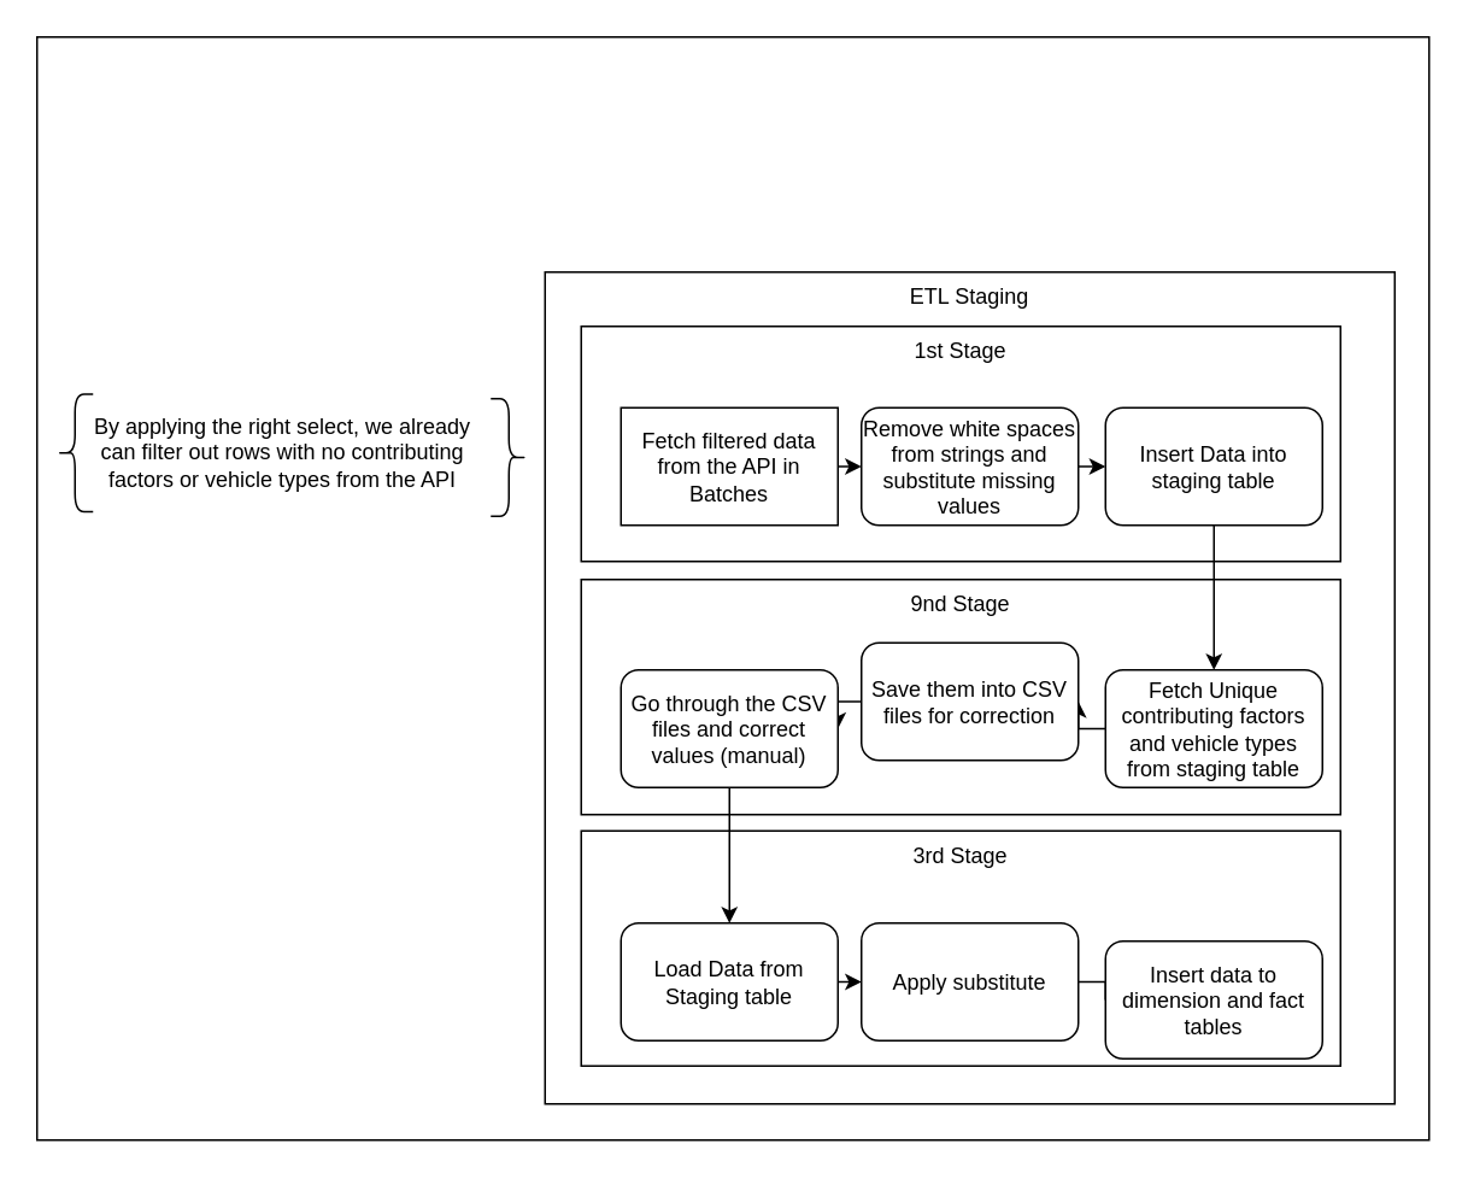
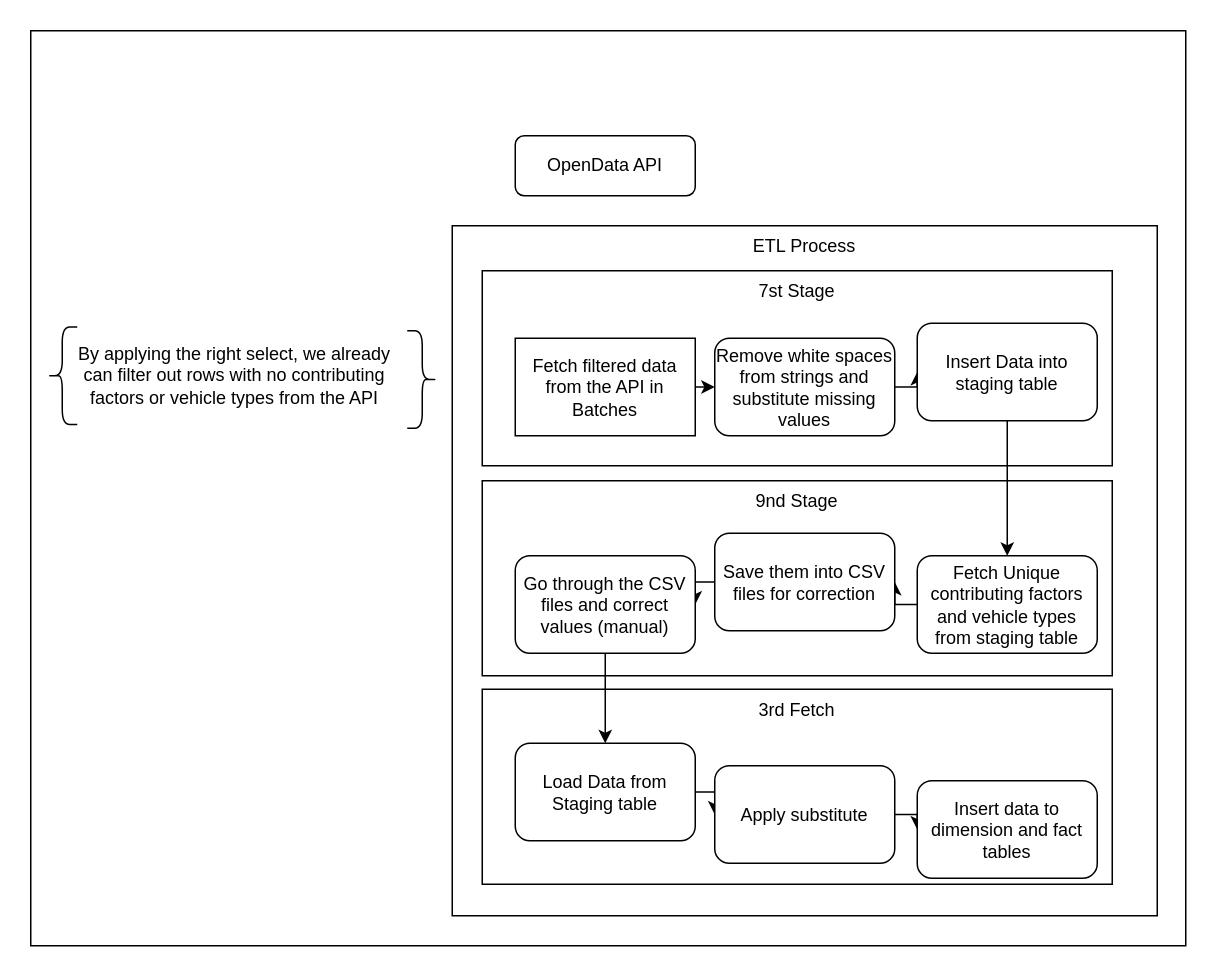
  <mxCell id="0" />
  <mxCell id="1" parent="0" />
  <mxCell id="2" value="" style="verticalLabelPosition=bottom;verticalAlign=top;html=1;shape=mxgraph.basic.rect;fillColor2=none;strokeWidth=1;size=20;indent=5;" vertex="1" parent="1"><mxGeometry x="20" y="20" width="770" height="610" as="geometry" /></mxCell>
- <mxCell id="3" value="ETL Staging" style="rounded=0;whiteSpace=wrap;html=1;verticalAlign=top;" parent="1" vertex="1"><mxGeometry x="301" y="150" width="470" height="460" as="geometry" /></mxCell>
- <mxCell id="4" value="3rd Stage" style="rounded=0;whiteSpace=wrap;html=1;verticalAlign=top;" parent="1" vertex="1"><mxGeometry x="321" y="459" width="420" height="130" as="geometry" /></mxCell>
- <mxCell id="5" value="1st Stage" style="rounded=0;whiteSpace=wrap;html=1;verticalAlign=top;" parent="1" vertex="1"><mxGeometry x="321" y="180" width="420" height="130" as="geometry" /></mxCell>
+ <mxCell id="3" value="ETL Process" style="rounded=0;whiteSpace=wrap;html=1;verticalAlign=top;" parent="1" vertex="1"><mxGeometry x="301" y="150" width="470" height="460" as="geometry" /></mxCell>
+ <mxCell id="4" value="3rd Fetch" style="rounded=0;whiteSpace=wrap;html=1;verticalAlign=top;" parent="1" vertex="1"><mxGeometry x="321" y="459" width="420" height="130" as="geometry" /></mxCell>
+ <mxCell id="5" value="7st Stage" style="rounded=0;whiteSpace=wrap;html=1;verticalAlign=top;" parent="1" vertex="1"><mxGeometry x="321" y="180" width="420" height="130" as="geometry" /></mxCell>
+ <mxCell id="6" value="OpenData API" style="rounded=1;whiteSpace=wrap;html=1;fontSize=12;glass=0;strokeWidth=1;shadow=0;" parent="1" vertex="1"><mxGeometry x="343" y="90" width="120" height="40" as="geometry" /></mxCell>
  <mxCell id="7" style="edgeStyle=orthogonalEdgeStyle;rounded=0;orthogonalLoop=1;jettySize=auto;html=1;exitX=1;exitY=0.5;exitDx=0;exitDy=0;entryX=0;entryY=0.5;entryDx=0;entryDy=0;" parent="1" source="8" target="10" edge="1"><mxGeometry relative="1" as="geometry" /></mxCell>
  <mxCell id="8" value="Fetch filtered data from the API in Batches" style="whiteSpace=wrap;html=1;fontSize=12;glass=0;strokeWidth=1;shadow=0;rounded=0;" parent="1" vertex="1"><mxGeometry x="343" y="225" width="120" height="65" as="geometry" /></mxCell>
  <mxCell id="9" style="edgeStyle=orthogonalEdgeStyle;rounded=0;orthogonalLoop=1;jettySize=auto;html=1;exitX=1;exitY=0.5;exitDx=0;exitDy=0;entryX=0;entryY=0.5;entryDx=0;entryDy=0;" parent="1" source="10" target="15" edge="1"><mxGeometry relative="1" as="geometry" /></mxCell>
  <mxCell id="10" value="Remove white spaces from strings and substitute missing values" style="rounded=1;whiteSpace=wrap;html=1;fontSize=12;glass=0;strokeWidth=1;shadow=0;" parent="1" vertex="1"><mxGeometry x="476" y="225" width="120" height="65" as="geometry" /></mxCell>
  <mxCell id="11" value="9nd Stage" style="rounded=0;whiteSpace=wrap;html=1;verticalAlign=top;" parent="1" vertex="1"><mxGeometry x="321" y="320" width="420" height="130" as="geometry" /></mxCell>
  <mxCell id="12" style="edgeStyle=orthogonalEdgeStyle;rounded=0;orthogonalLoop=1;jettySize=auto;html=1;exitX=0;exitY=0.5;exitDx=0;exitDy=0;entryX=1;entryY=0.5;entryDx=0;entryDy=0;" parent="1" source="13" target="17" edge="1"><mxGeometry relative="1" as="geometry" /></mxCell>
  <mxCell id="13" value="Fetch Unique contributing factors and vehicle types from staging table" style="rounded=1;whiteSpace=wrap;html=1;fontSize=12;glass=0;strokeWidth=1;shadow=0;" parent="1" vertex="1"><mxGeometry x="611" y="370" width="120" height="65" as="geometry" /></mxCell>
  <mxCell id="14" style="edgeStyle=orthogonalEdgeStyle;rounded=0;orthogonalLoop=1;jettySize=auto;html=1;exitX=0.5;exitY=1;exitDx=0;exitDy=0;entryX=0.5;entryY=0;entryDx=0;entryDy=0;" parent="1" source="15" target="13" edge="1"><mxGeometry relative="1" as="geometry" /></mxCell>
- <mxCell id="15" value="Insert Data into staging table" style="rounded=1;whiteSpace=wrap;html=1;fontSize=12;glass=0;strokeWidth=1;shadow=0;" parent="1" vertex="1"><mxGeometry x="611" y="225" width="120" height="65" as="geometry" /></mxCell>
+ <mxCell id="15" value="Insert Data into staging table" style="rounded=1;whiteSpace=wrap;html=1;fontSize=12;glass=0;strokeWidth=1;shadow=0;" parent="1" vertex="1"><mxGeometry x="611" y="215" width="120" height="65" as="geometry" /></mxCell>
  <mxCell id="16" style="edgeStyle=orthogonalEdgeStyle;rounded=0;orthogonalLoop=1;jettySize=auto;html=1;exitX=0;exitY=0.5;exitDx=0;exitDy=0;entryX=1;entryY=0.5;entryDx=0;entryDy=0;" parent="1" source="17" target="19" edge="1"><mxGeometry relative="1" as="geometry" /></mxCell>
  <mxCell id="17" value="Save them into CSV files for correction" style="rounded=1;whiteSpace=wrap;html=1;fontSize=12;glass=0;strokeWidth=1;shadow=0;" parent="1" vertex="1"><mxGeometry x="476" y="355" width="120" height="65" as="geometry" /></mxCell>
  <mxCell id="18" style="edgeStyle=orthogonalEdgeStyle;rounded=0;orthogonalLoop=1;jettySize=auto;html=1;exitX=0.5;exitY=1;exitDx=0;exitDy=0;entryX=0.5;entryY=0;entryDx=0;entryDy=0;" parent="1" source="19" target="21" edge="1"><mxGeometry relative="1" as="geometry" /></mxCell>
  <mxCell id="19" value="Go through the CSV files and correct values (manual)" style="rounded=1;whiteSpace=wrap;html=1;fontSize=12;glass=0;strokeWidth=1;shadow=0;" parent="1" vertex="1"><mxGeometry x="343" y="370" width="120" height="65" as="geometry" /></mxCell>
  <mxCell id="20" style="edgeStyle=orthogonalEdgeStyle;rounded=0;orthogonalLoop=1;jettySize=auto;html=1;exitX=1;exitY=0.5;exitDx=0;exitDy=0;entryX=0;entryY=0.5;entryDx=0;entryDy=0;" parent="1" source="21" target="23" edge="1"><mxGeometry relative="1" as="geometry" /></mxCell>
- <mxCell id="21" value="Load Data from Staging table" style="rounded=1;whiteSpace=wrap;html=1;fontSize=12;glass=0;strokeWidth=1;shadow=0;" parent="1" vertex="1"><mxGeometry x="343" y="510" width="120" height="65" as="geometry" /></mxCell>
- <mxCell id="22" style="edgeStyle=orthogonalEdgeStyle;rounded=0;orthogonalLoop=1;jettySize=auto;html=1;exitX=1;exitY=0.5;exitDx=0;exitDy=0;entryX=0;entryY=0.5;entryDx=0;entryDy=0;endArrow=none;" parent="1" source="23" target="24" edge="1"><mxGeometry relative="1" as="geometry" /></mxCell>
+ <mxCell id="21" value="Load Data from Staging table" style="rounded=1;whiteSpace=wrap;html=1;fontSize=12;glass=0;strokeWidth=1;shadow=0;" parent="1" vertex="1"><mxGeometry x="343" y="495" width="120" height="65" as="geometry" /></mxCell>
+ <mxCell id="22" style="edgeStyle=orthogonalEdgeStyle;rounded=0;orthogonalLoop=1;jettySize=auto;html=1;exitX=1;exitY=0.5;exitDx=0;exitDy=0;entryX=0;entryY=0.5;entryDx=0;entryDy=0;" parent="1" source="23" target="24" edge="1"><mxGeometry relative="1" as="geometry" /></mxCell>
  <mxCell id="23" value="Apply substitute" style="rounded=1;whiteSpace=wrap;html=1;fontSize=12;glass=0;strokeWidth=1;shadow=0;" parent="1" vertex="1"><mxGeometry x="476" y="510" width="120" height="65" as="geometry" /></mxCell>
  <mxCell id="24" value="Insert data to dimension and fact tables" style="rounded=1;whiteSpace=wrap;html=1;fontSize=12;glass=0;strokeWidth=1;shadow=0;" parent="1" vertex="1"><mxGeometry x="611" y="520" width="120" height="65" as="geometry" /></mxCell>
  <mxCell id="25" value="By applying the right select, we already can filter out rows with no contributing factors or vehicle types from the API" style="text;html=1;strokeColor=none;fillColor=none;align=center;verticalAlign=middle;whiteSpace=wrap;rounded=0;" parent="1" vertex="1"><mxGeometry x="41" y="225" width="230" height="50" as="geometry" /></mxCell>
  <mxCell id="26" value="" style="shape=curlyBracket;whiteSpace=wrap;html=1;rounded=1;flipH=1;labelPosition=right;verticalLabelPosition=middle;align=left;verticalAlign=middle;" parent="1" vertex="1"><mxGeometry x="271" y="220" width="20" height="65" as="geometry" /></mxCell>
  <mxCell id="27" value="" style="shape=curlyBracket;whiteSpace=wrap;html=1;rounded=1;labelPosition=left;verticalLabelPosition=middle;align=right;verticalAlign=middle;" parent="1" vertex="1"><mxGeometry x="31" y="217.5" width="20" height="65" as="geometry" /></mxCell>
